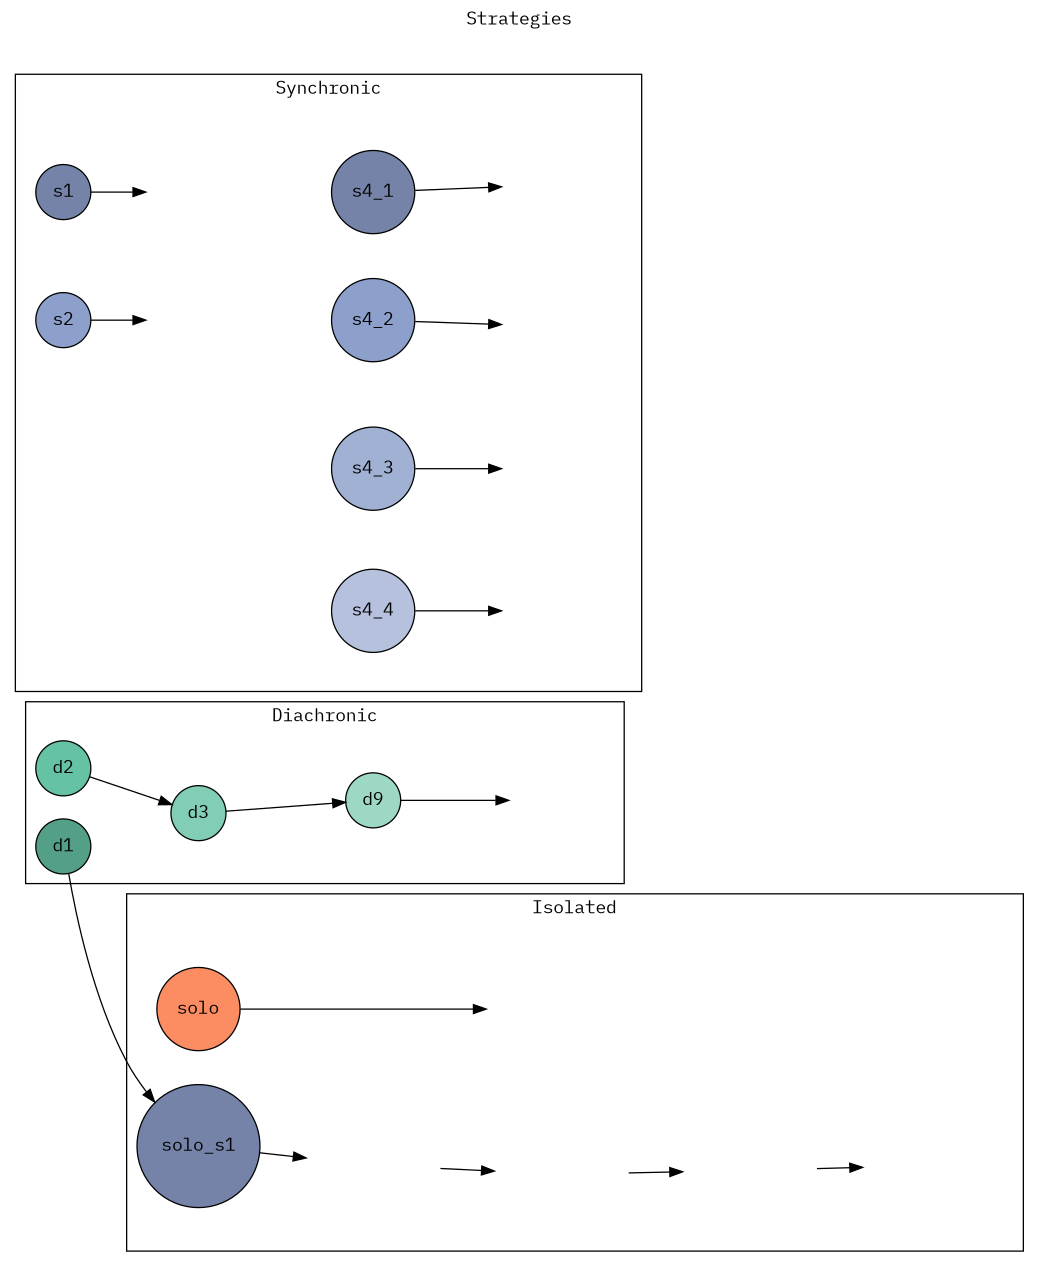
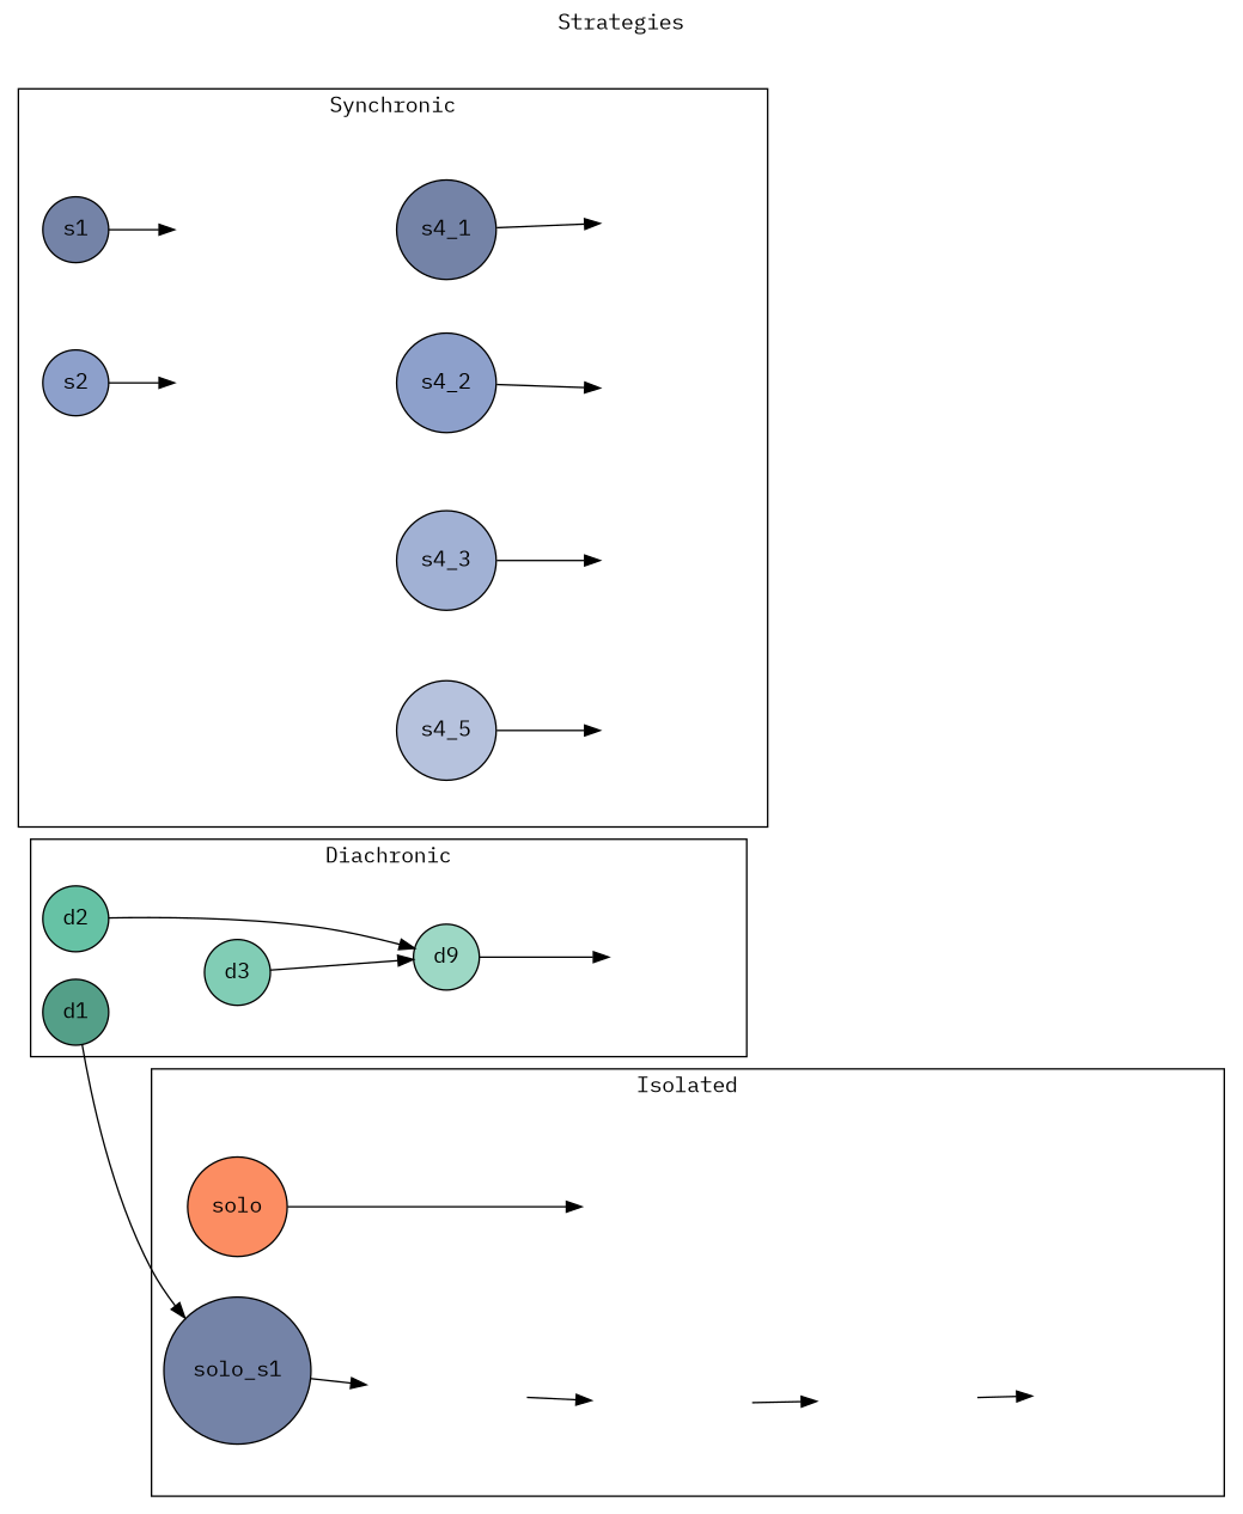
  digraph {
    fontname="IBM Plex Mono"
    label=Strategies
    labelloc=t
    rankdir=LR
    node [fontname="IBM Plex Mono" shape=circle style=filled]
    edge [fontname="IBM Plex Mono"]
    d1 [fillcolor="#549F88"]
    d2 [fillcolor="#66C2A5"]
    d3 [fillcolor="#81CDB5"]
    n4 [fillcolor="#9DD8C5" label=d9]
    dinv1 [style=invis width=0]
    solo [fillcolor="#FC8D62"]
    soloinv1 [style=invis width=0]
    solo_s1 [fillcolor="#7483A7"]
    solo_s2 [style=invis width=0.2]
    soloinv2 [style=invis width=0]
    solo_s3 [style=invis width=0.2]
    solo_s4 [style=invis width=0.2]
    s4_1 [fillcolor="#7483A7"]
    s4_2 [fillcolor="#8DA0CB"]
    sinv1 [style=invis width=0]
    sinv2 [style=invis width=0]
    s1 [fillcolor="#7483A7"]
    s2 [fillcolor="#8DA0CB"]
    s4inv1 [style=invis width=0]
    s4inv2 [style=invis width=0]
    s4_3 [fillcolor="#A1B1D4"]
    s4inv3 [style=invis width=0]
-   s4_4 [fillcolor="#B6C2DD"]
+   s4_4 [fillcolor="#B6C2DD" label=s4_5]
    s4inv4 [style=invis width=0]
    subgraph cluster_1 {
      label=Diachronic
      d1
      d2
      d3
      n4
      dinv1
    }
    subgraph cluster_2 {
      label=Isolated
      solo
      soloinv1
      solo_s1
      solo_s2
      soloinv2
      solo_s3
      solo_s4
    }
    subgraph cluster_3 {
      label=Synchronic
      rankdir=TB
      subgraph sub_4 {
        label=Synchronic
        rankdir=TB
        s4_1
        s4_2
        sinv1
        sinv2
      }
      subgraph cluster_5 {
        label=""
        rankdir=TB
        style=invis
        sinv1
        sinv2
        s1
        s2
      }
      subgraph cluster_6 {
        label=""
        rankdir=TB
        style=invis
        s4_1
        s4_2
        s4inv1
        s4inv2
        s4_3
        s4inv3
        s4_4
        s4inv4
      }
    }
    d1 -> solo_s1
-   d2 -> d3
+   d2 -> n4
    d3 -> n4
    n4 -> dinv1
    solo -> soloinv1 [minlen=2]
    solo_s1 -> solo_s2
    solo_s2 -> solo_s3
    solo_s3 -> solo_s4
    solo_s4 -> soloinv2
    s4_1 -> s4inv1
    s4_2 -> s4inv2
    sinv1 -> s4_1 [style=invis]
    sinv1 -> s4_2 [style=invis]
    sinv2 -> s4_1 [style=invis]
    sinv2 -> s4_2 [style=invis]
    s1 -> sinv1
    s2 -> sinv2
    s4_3 -> s4inv3
    s4_4 -> s4inv4
  }
